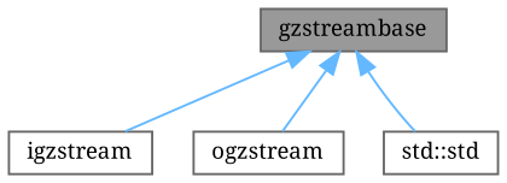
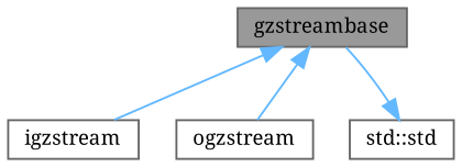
  digraph {
    fontname="Noto Serif"
    node [color=gray40 fillcolor=white fontname="Noto Serif" fontsize=10 shape=box style=filled]
    edge [color=steelblue1 dir=back fontname="Noto Serif" fontsize=10 labelfontname=Helvetica labelfontsize=10 style=solid]
    n1 [fillcolor=grey60 fontcolor=black height=0.2 label=gzstreambase width=0.4]
    n2 [height=0.2 label=igzstream width=0.4]
    n3 [height=0.2 label=ogzstream width=0.4]
    n4 [height=0.2 label="std::std" width=0.4]
    n1 -> n2
    n1 -> n3
-   n1 -> n4
+   n4 -> n1
  }
